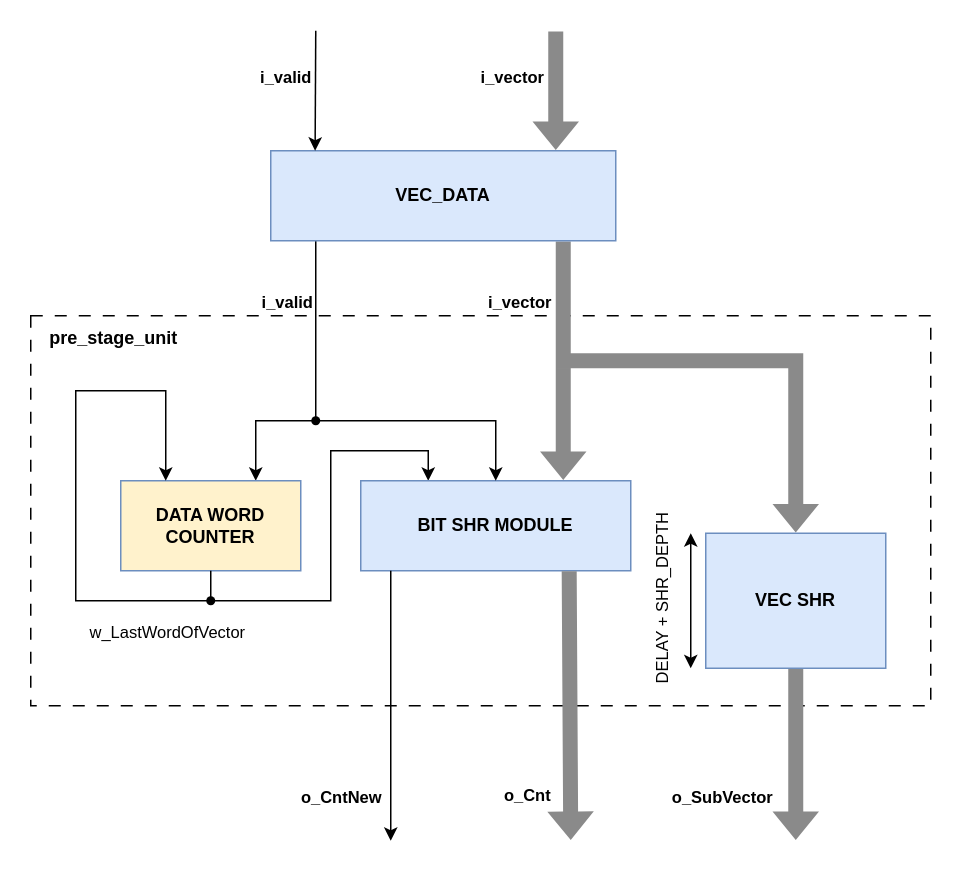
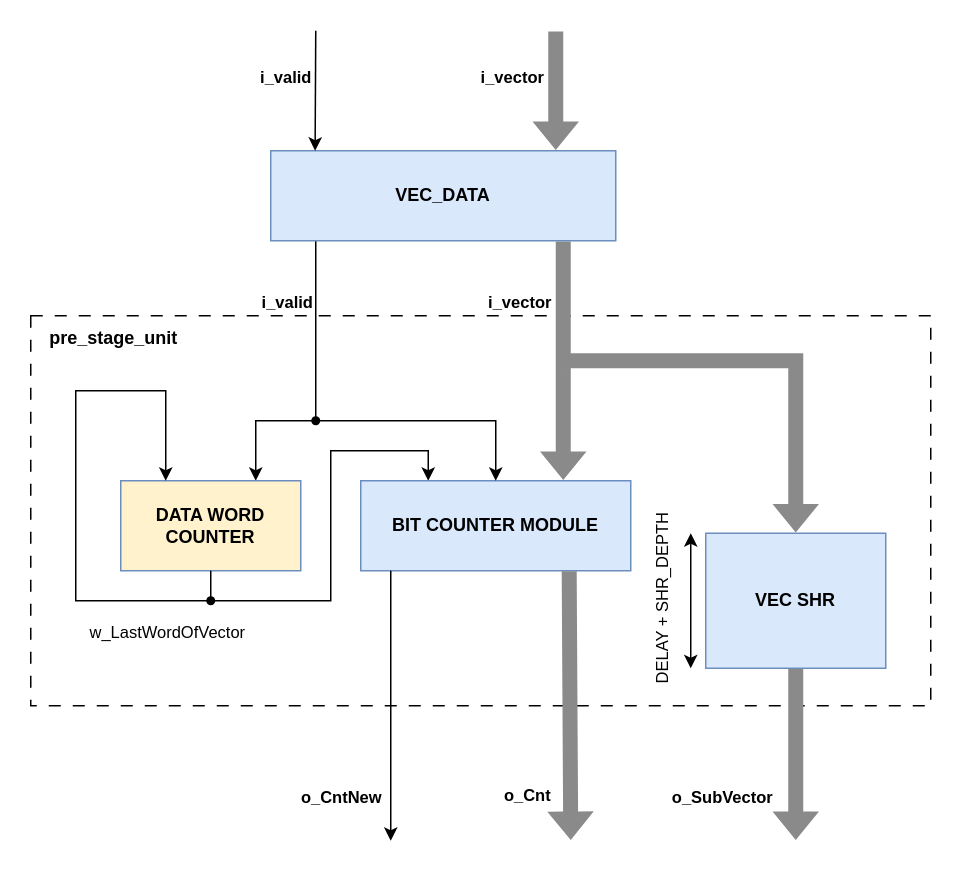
  <mxCell id="0" />
  <mxCell id="1" parent="0" />
  <mxCell id="2" value="&lt;b&gt;pre_stage_unit&lt;/b&gt;" style="rounded=0;whiteSpace=wrap;html=1;dashed=1;dashPattern=8 8;" vertex="1" parent="1"><mxGeometry x="20" y="210" width="600" height="260" as="geometry" /></mxCell>
  <mxCell id="3" value="" style="endArrow=classic;html=1;rounded=0;entryX=0.75;entryY=0;entryDx=0;entryDy=0;edgeStyle=orthogonalEdgeStyle;" parent="1" target="7" edge="1"><mxGeometry width="50" height="50" relative="1" as="geometry"><mxPoint x="210" y="160" as="sourcePoint" /><mxPoint x="210" y="240" as="targetPoint" /><Array as="points"><mxPoint x="210" y="280" /><mxPoint x="170" y="280" /></Array></mxGeometry></mxCell>
  <mxCell id="4" value="i_valid" style="edgeLabel;html=1;align=center;verticalAlign=middle;resizable=0;points=[];fontStyle=1" parent="3" vertex="1" connectable="0"><mxGeometry x="-0.439" relative="1" as="geometry"><mxPoint x="-20" y="-16" as="offset" /></mxGeometry></mxCell>
  <mxCell id="5" value="" style="shape=flexArrow;endArrow=classic;html=1;rounded=0;fillColor=#8A8A8A;strokeColor=none;entryX=0.75;entryY=0;entryDx=0;entryDy=0;" parent="1" target="11" edge="1"><mxGeometry width="50" height="50" relative="1" as="geometry"><mxPoint x="375" y="160" as="sourcePoint" /><mxPoint x="330" y="240" as="targetPoint" /></mxGeometry></mxCell>
  <mxCell id="6" value="i_vector" style="edgeLabel;html=1;align=center;verticalAlign=middle;resizable=0;points=[];fontStyle=1" parent="5" vertex="1" connectable="0"><mxGeometry x="-0.206" y="-2" relative="1" as="geometry"><mxPoint x="-28" y="-24" as="offset" /></mxGeometry></mxCell>
  <mxCell id="7" value="DATA WORD COUNTER" style="rounded=0;whiteSpace=wrap;html=1;fontStyle=1;fillColor=#fff2cc;strokeColor=#6c8ebf;" parent="1" vertex="1"><mxGeometry x="80" y="320" width="120" height="60" as="geometry" /></mxCell>
  <mxCell id="8" value="" style="endArrow=classic;html=1;rounded=0;exitX=0.5;exitY=1;exitDx=0;exitDy=0;entryX=0.25;entryY=0;entryDx=0;entryDy=0;" parent="1" source="7" target="7" edge="1"><mxGeometry width="50" height="50" relative="1" as="geometry"><mxPoint x="170" y="430" as="sourcePoint" /><mxPoint x="140" y="460" as="targetPoint" /><Array as="points"><mxPoint x="140" y="400" /><mxPoint x="100" y="400" /><mxPoint x="50" y="400" /><mxPoint x="50" y="260" /><mxPoint x="110" y="260" /></Array></mxGeometry></mxCell>
  <mxCell id="9" value="w_LastWordOfVector" style="edgeLabel;html=1;align=center;verticalAlign=middle;resizable=0;points=[];fontStyle=0" parent="8" vertex="1" connectable="0"><mxGeometry x="-0.467" y="3" relative="1" as="geometry"><mxPoint x="49" y="17" as="offset" /></mxGeometry></mxCell>
  <mxCell id="10" value="" style="endArrow=classic;html=1;rounded=0;entryX=0.25;entryY=0;entryDx=0;entryDy=0;" parent="1" source="13" target="11" edge="1"><mxGeometry width="50" height="50" relative="1" as="geometry"><mxPoint x="140" y="400" as="sourcePoint" /><mxPoint x="240" y="400" as="targetPoint" /><Array as="points"><mxPoint x="220" y="400" /><mxPoint x="220" y="300" /><mxPoint x="285" y="300" /></Array></mxGeometry></mxCell>
- <mxCell id="11" value="BIT SHR MODULE" style="rounded=0;whiteSpace=wrap;html=1;fontStyle=1;fillColor=#dae8fc;strokeColor=#6c8ebf;" parent="1" vertex="1"><mxGeometry x="240" y="320" width="180" height="60" as="geometry" /></mxCell>
+ <mxCell id="11" value="BIT COUNTER MODULE" style="rounded=0;whiteSpace=wrap;html=1;fontStyle=1;fillColor=#dae8fc;strokeColor=#6c8ebf;" parent="1" vertex="1"><mxGeometry x="240" y="320" width="180" height="60" as="geometry" /></mxCell>
  <mxCell id="12" value="" style="endArrow=classic;html=1;rounded=0;" parent="1" target="13" edge="1"><mxGeometry width="50" height="50" relative="1" as="geometry"><mxPoint x="140" y="400" as="sourcePoint" /><mxPoint x="240" y="400" as="targetPoint" /></mxGeometry></mxCell>
  <mxCell id="13" value="" style="shape=waypoint;sketch=0;fillStyle=solid;size=6;pointerEvents=1;points=[];fillColor=none;resizable=0;rotatable=0;perimeter=centerPerimeter;snapToPoint=1;" parent="1" vertex="1"><mxGeometry x="130" y="390" width="20" height="20" as="geometry" /></mxCell>
  <mxCell id="14" value="" style="endArrow=classic;html=1;rounded=0;entryX=0.5;entryY=0;entryDx=0;entryDy=0;" parent="1" source="16" target="11" edge="1"><mxGeometry width="50" height="50" relative="1" as="geometry"><mxPoint x="210" y="280" as="sourcePoint" /><mxPoint x="220" y="270" as="targetPoint" /><Array as="points"><mxPoint x="330" y="280" /></Array></mxGeometry></mxCell>
  <mxCell id="15" value="" style="endArrow=classic;html=1;rounded=0;entryDx=0;entryDy=0;" parent="1" target="16" edge="1"><mxGeometry width="50" height="50" relative="1" as="geometry"><mxPoint x="210" y="280" as="sourcePoint" /><mxPoint x="300" y="320" as="targetPoint" /><Array as="points" /></mxGeometry></mxCell>
  <mxCell id="16" value="" style="shape=waypoint;sketch=0;fillStyle=solid;size=6;pointerEvents=1;points=[];fillColor=none;resizable=0;rotatable=0;perimeter=centerPerimeter;snapToPoint=1;" parent="1" vertex="1"><mxGeometry x="200" y="270" width="20" height="20" as="geometry" /></mxCell>
  <mxCell id="17" value="" style="shape=flexArrow;endArrow=classic;html=1;rounded=0;fillColor=#8A8A8A;strokeColor=none;entryX=0.5;entryY=0;entryDx=0;entryDy=0;" parent="1" target="18" edge="1"><mxGeometry width="50" height="50" relative="1" as="geometry"><mxPoint x="370" y="240" as="sourcePoint" /><mxPoint x="450" y="360" as="targetPoint" /><Array as="points"><mxPoint x="530" y="240" /></Array></mxGeometry></mxCell>
  <mxCell id="18" value="VEC SHR" style="rounded=0;whiteSpace=wrap;html=1;fontStyle=1;fillColor=#dae8fc;strokeColor=#6c8ebf;" parent="1" vertex="1"><mxGeometry x="470" y="355" width="120" height="90" as="geometry" /></mxCell>
  <mxCell id="19" value="" style="shape=flexArrow;endArrow=classic;html=1;rounded=0;fillColor=#8A8A8A;strokeColor=none;exitX=0.772;exitY=0.998;exitDx=0;exitDy=0;exitPerimeter=0;" parent="1" source="11" edge="1"><mxGeometry width="50" height="50" relative="1" as="geometry"><mxPoint x="375" y="510" as="sourcePoint" /><mxPoint x="380" y="560" as="targetPoint" /><Array as="points" /></mxGeometry></mxCell>
  <mxCell id="20" value="o_Cnt" style="edgeLabel;html=1;align=center;verticalAlign=middle;resizable=0;points=[];fontStyle=1" parent="19" vertex="1" connectable="0"><mxGeometry x="-0.108" y="-3" relative="1" as="geometry"><mxPoint x="-26" y="70" as="offset" /></mxGeometry></mxCell>
  <mxCell id="21" value="" style="shape=flexArrow;endArrow=classic;html=1;rounded=0;fillColor=#8A8A8A;strokeColor=none;exitX=0.5;exitY=1;exitDx=0;exitDy=0;" parent="1" source="18" edge="1"><mxGeometry width="50" height="50" relative="1" as="geometry"><mxPoint x="470" y="500" as="sourcePoint" /><mxPoint x="530" y="560" as="targetPoint" /></mxGeometry></mxCell>
  <mxCell id="22" value="o_SubVector" style="edgeLabel;html=1;align=center;verticalAlign=middle;resizable=0;points=[];fontStyle=1" parent="21" vertex="1" connectable="0"><mxGeometry x="-0.318" relative="1" as="geometry"><mxPoint x="-50" y="46" as="offset" /></mxGeometry></mxCell>
  <mxCell id="23" value="" style="endArrow=classic;startArrow=classic;html=1;rounded=0;" parent="1" edge="1"><mxGeometry width="50" height="50" relative="1" as="geometry"><mxPoint x="460" y="445" as="sourcePoint" /><mxPoint x="460" y="355" as="targetPoint" /></mxGeometry></mxCell>
  <mxCell id="24" value="DELAY + SHR_DEPTH" style="edgeLabel;html=1;align=center;verticalAlign=middle;resizable=0;points=[];rotation=-90;" parent="23" vertex="1" connectable="0"><mxGeometry x="0.298" y="-1" relative="1" as="geometry"><mxPoint x="-21" y="13" as="offset" /></mxGeometry></mxCell>
  <mxCell id="25" value="" style="endArrow=classic;html=1;rounded=0;" parent="1" edge="1"><mxGeometry width="50" height="50" relative="1" as="geometry"><mxPoint x="260" y="380" as="sourcePoint" /><mxPoint x="260" y="560" as="targetPoint" /></mxGeometry></mxCell>
  <mxCell id="26" value="o_CntNew" style="edgeLabel;html=1;align=center;verticalAlign=middle;resizable=0;points=[];fontStyle=1" parent="25" vertex="1" connectable="0"><mxGeometry x="-0.423" y="1" relative="1" as="geometry"><mxPoint x="-35" y="98" as="offset" /></mxGeometry></mxCell>
  <mxCell id="27" value="VEC_DATA" style="rounded=0;whiteSpace=wrap;html=1;fontStyle=1;fillColor=#dae8fc;strokeColor=#6c8ebf;" vertex="1" parent="1"><mxGeometry x="180" y="100" width="230" height="60" as="geometry" /></mxCell>
  <mxCell id="28" value="" style="shape=flexArrow;endArrow=classic;html=1;rounded=0;fillColor=#8A8A8A;strokeColor=none;entryX=0.75;entryY=0;entryDx=0;entryDy=0;" edge="1" parent="1"><mxGeometry width="50" height="50" relative="1" as="geometry"><mxPoint x="370" y="20" as="sourcePoint" /><mxPoint x="370" y="100" as="targetPoint" /></mxGeometry></mxCell>
  <mxCell id="29" value="i_vector" style="edgeLabel;html=1;align=center;verticalAlign=middle;resizable=0;points=[];fontStyle=1" vertex="1" connectable="0" parent="28"><mxGeometry x="-0.206" y="-2" relative="1" as="geometry"><mxPoint x="-28" y="-2" as="offset" /></mxGeometry></mxCell>
  <mxCell id="30" value="" style="endArrow=classic;html=1;rounded=0;" edge="1" parent="1"><mxGeometry width="50" height="50" relative="1" as="geometry"><mxPoint x="210" y="20" as="sourcePoint" /><mxPoint x="209.58" y="100" as="targetPoint" /></mxGeometry></mxCell>
  <mxCell id="31" value="i_valid" style="edgeLabel;html=1;align=center;verticalAlign=middle;resizable=0;points=[];fontStyle=1" vertex="1" connectable="0" parent="30"><mxGeometry x="-0.423" y="1" relative="1" as="geometry"><mxPoint x="-21" y="7" as="offset" /></mxGeometry></mxCell>
  <mxCell id="32" value="&lt;b&gt;pre_stage_unit&lt;/b&gt;" style="text;html=1;align=center;verticalAlign=middle;resizable=0;points=[];autosize=1;strokeColor=none;fillColor=none;" vertex="1" parent="1"><mxGeometry x="20" y="210" width="110" height="30" as="geometry" /></mxCell>
